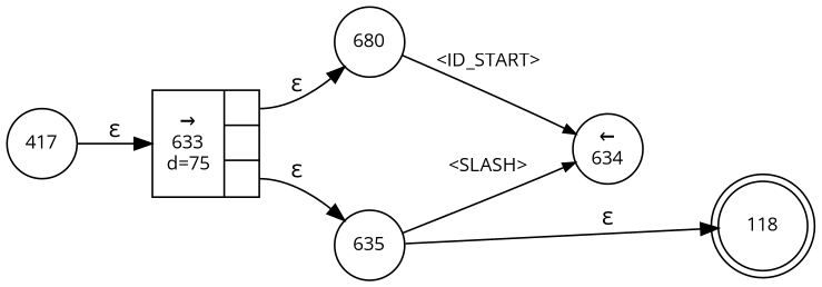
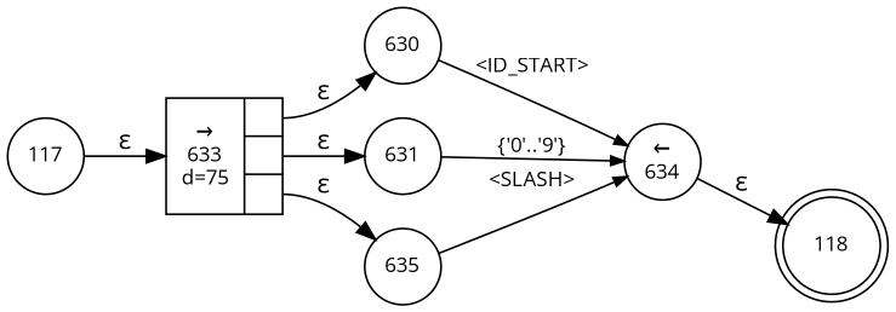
  digraph {
    fontname="Open Sans"
    rankdir=LR
    node [fixedsize=true fontname="Open Sans" fontsize=11 shape=circle peripheries=1]
    edge [fontname="Open Sans"]
    n1 [label=118 shape=doublecircle width=.6 peripheries=""]
-   n2 [label=417 width=.55]
+   n2 [label=117 width=.55]
    n3 [fixedsize=false label="{&rarr;\n633\nd=75|{<p0>|<p1>|<p2>}}" shape=record]
-   n4 [label=680 width=.55]
+   n4 [label=630 width=.55]
+   n5 [label=631 width=.55]
    n6 [label=635 width=.55]
    n7 [label="&larr;\n634" width=.55]
    n2 -> n3 [label="&epsilon;"]
    n3 -> n4 [label="&epsilon;" tailport=p0]
+   n3 -> n5 [label="&epsilon;" tailport=p1]
    n3 -> n6 [label="&epsilon;" tailport=p2]
    n4 -> n7 [arrowhead=normal arrowsize=.7 fontsize=11 label="<ID_START>"]
+   n5 -> n7 [arrowhead=normal arrowsize=.7 fontsize=11 label="{'0'..'9'}"]
    n6 -> n7 [arrowhead=normal arrowsize=.7 fontsize=11 label="<SLASH>"]
-   n6 -> n1 [label="&epsilon;"]
+   n7 -> n1 [label="&epsilon;"]
  }
